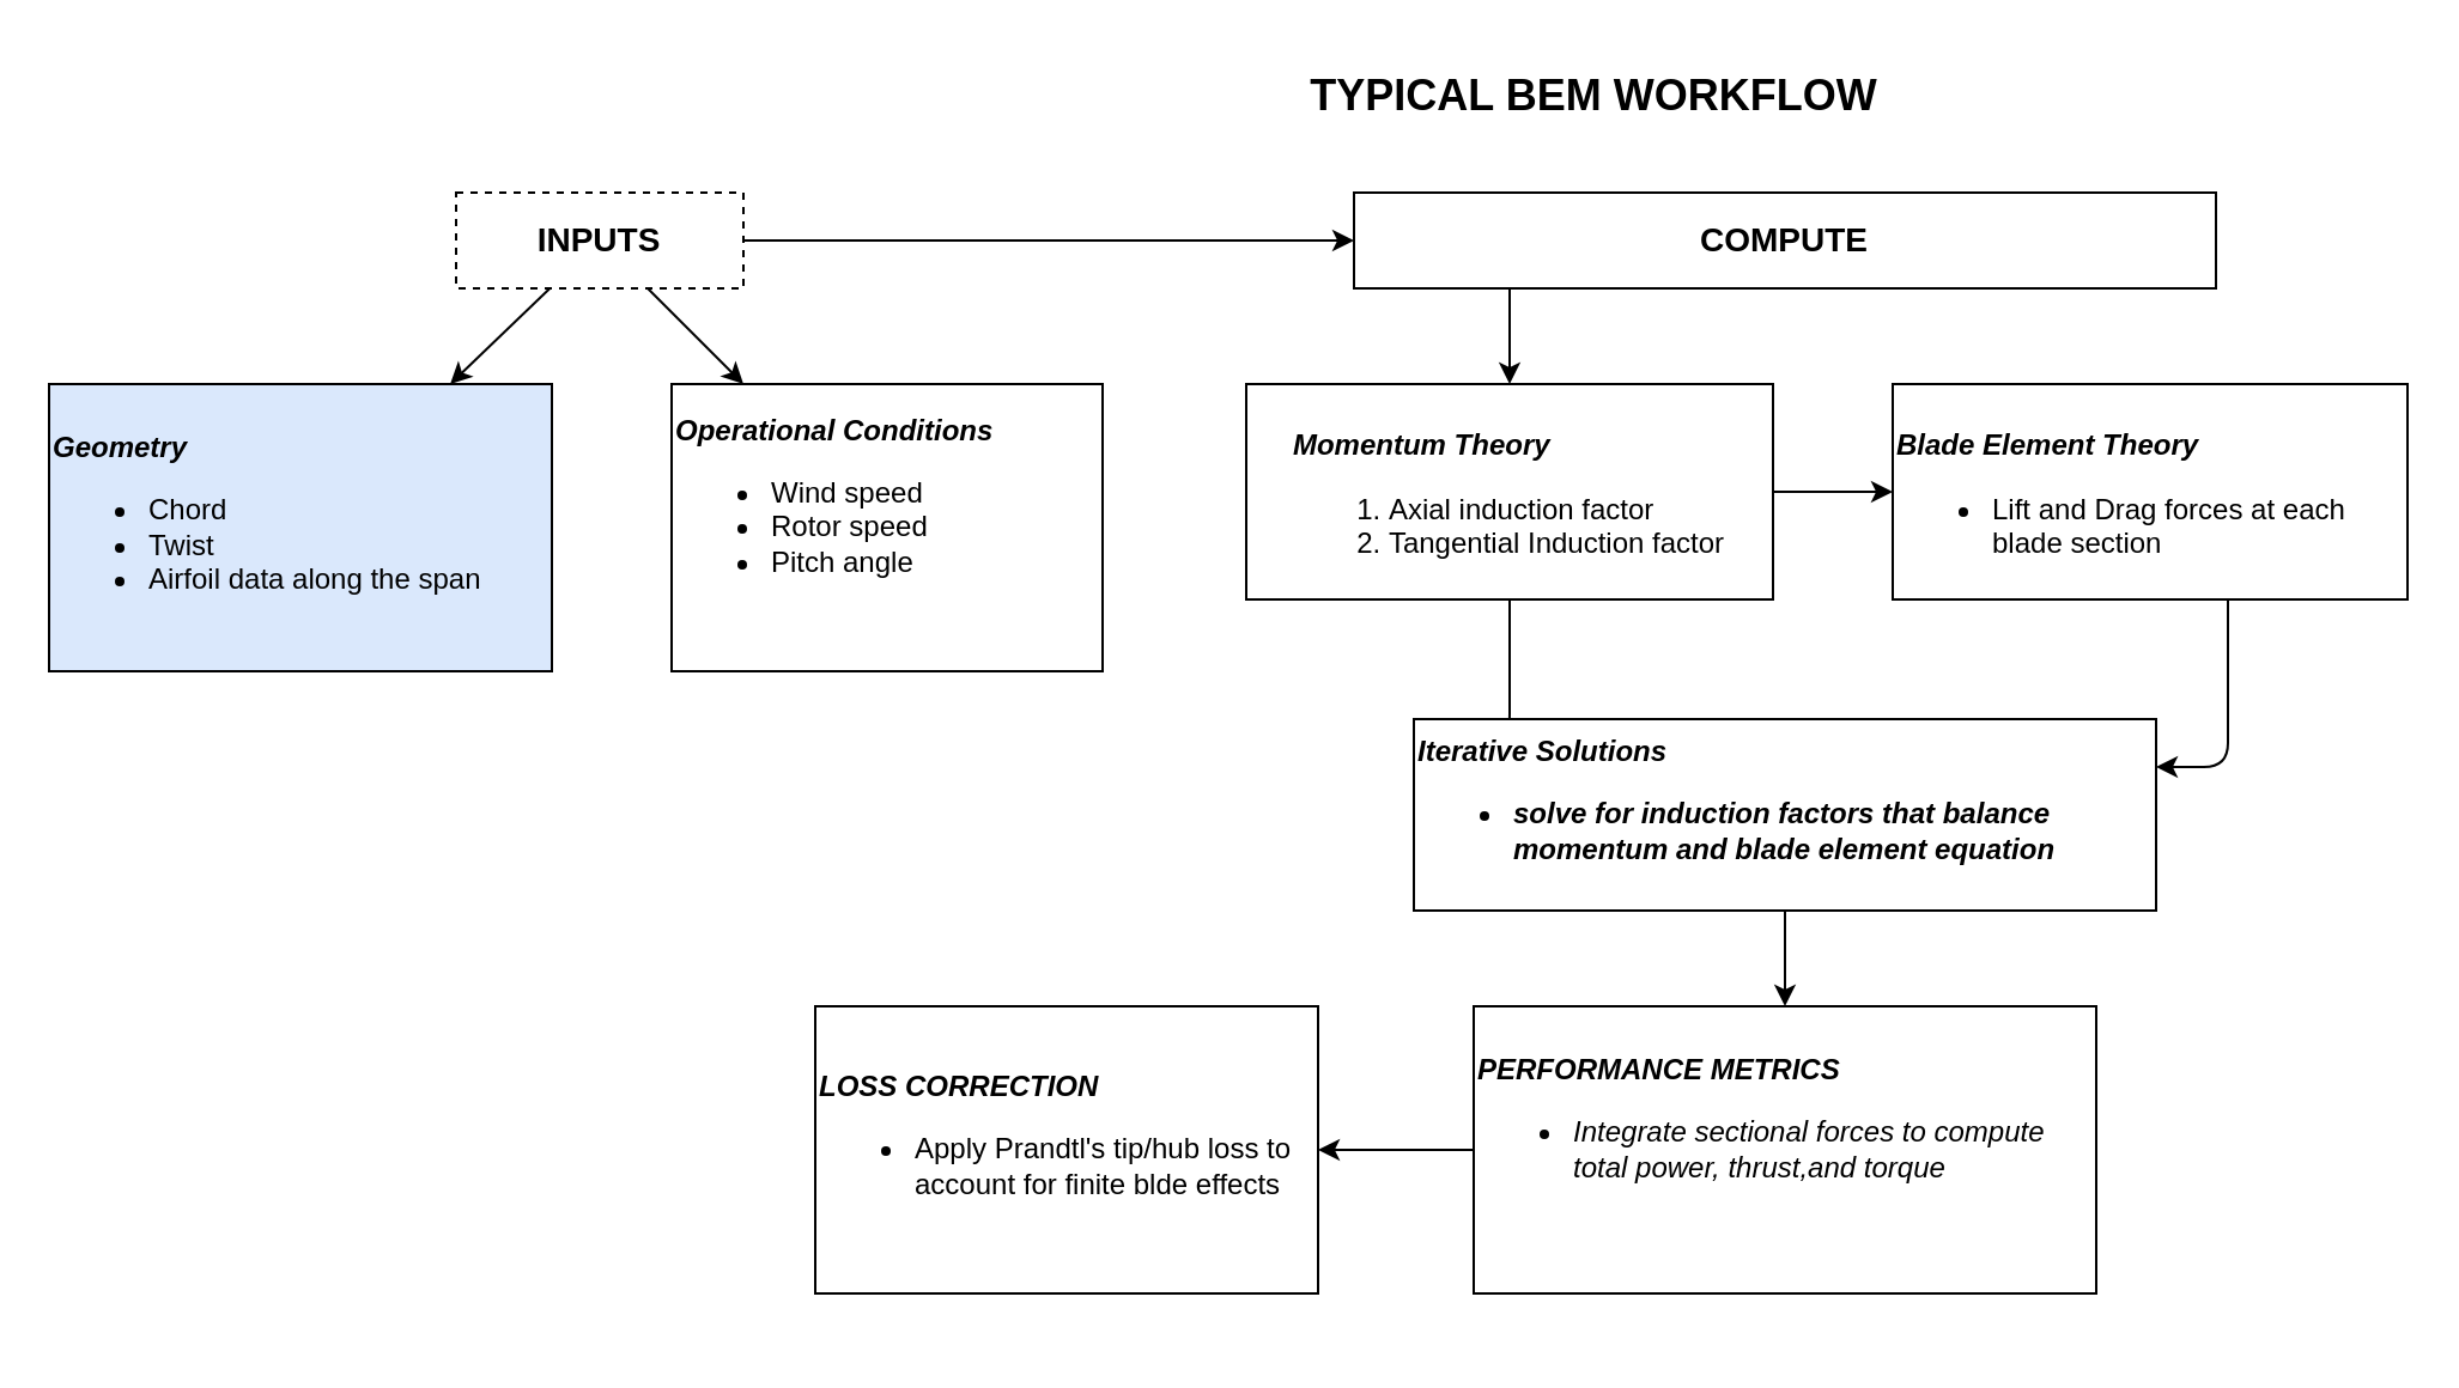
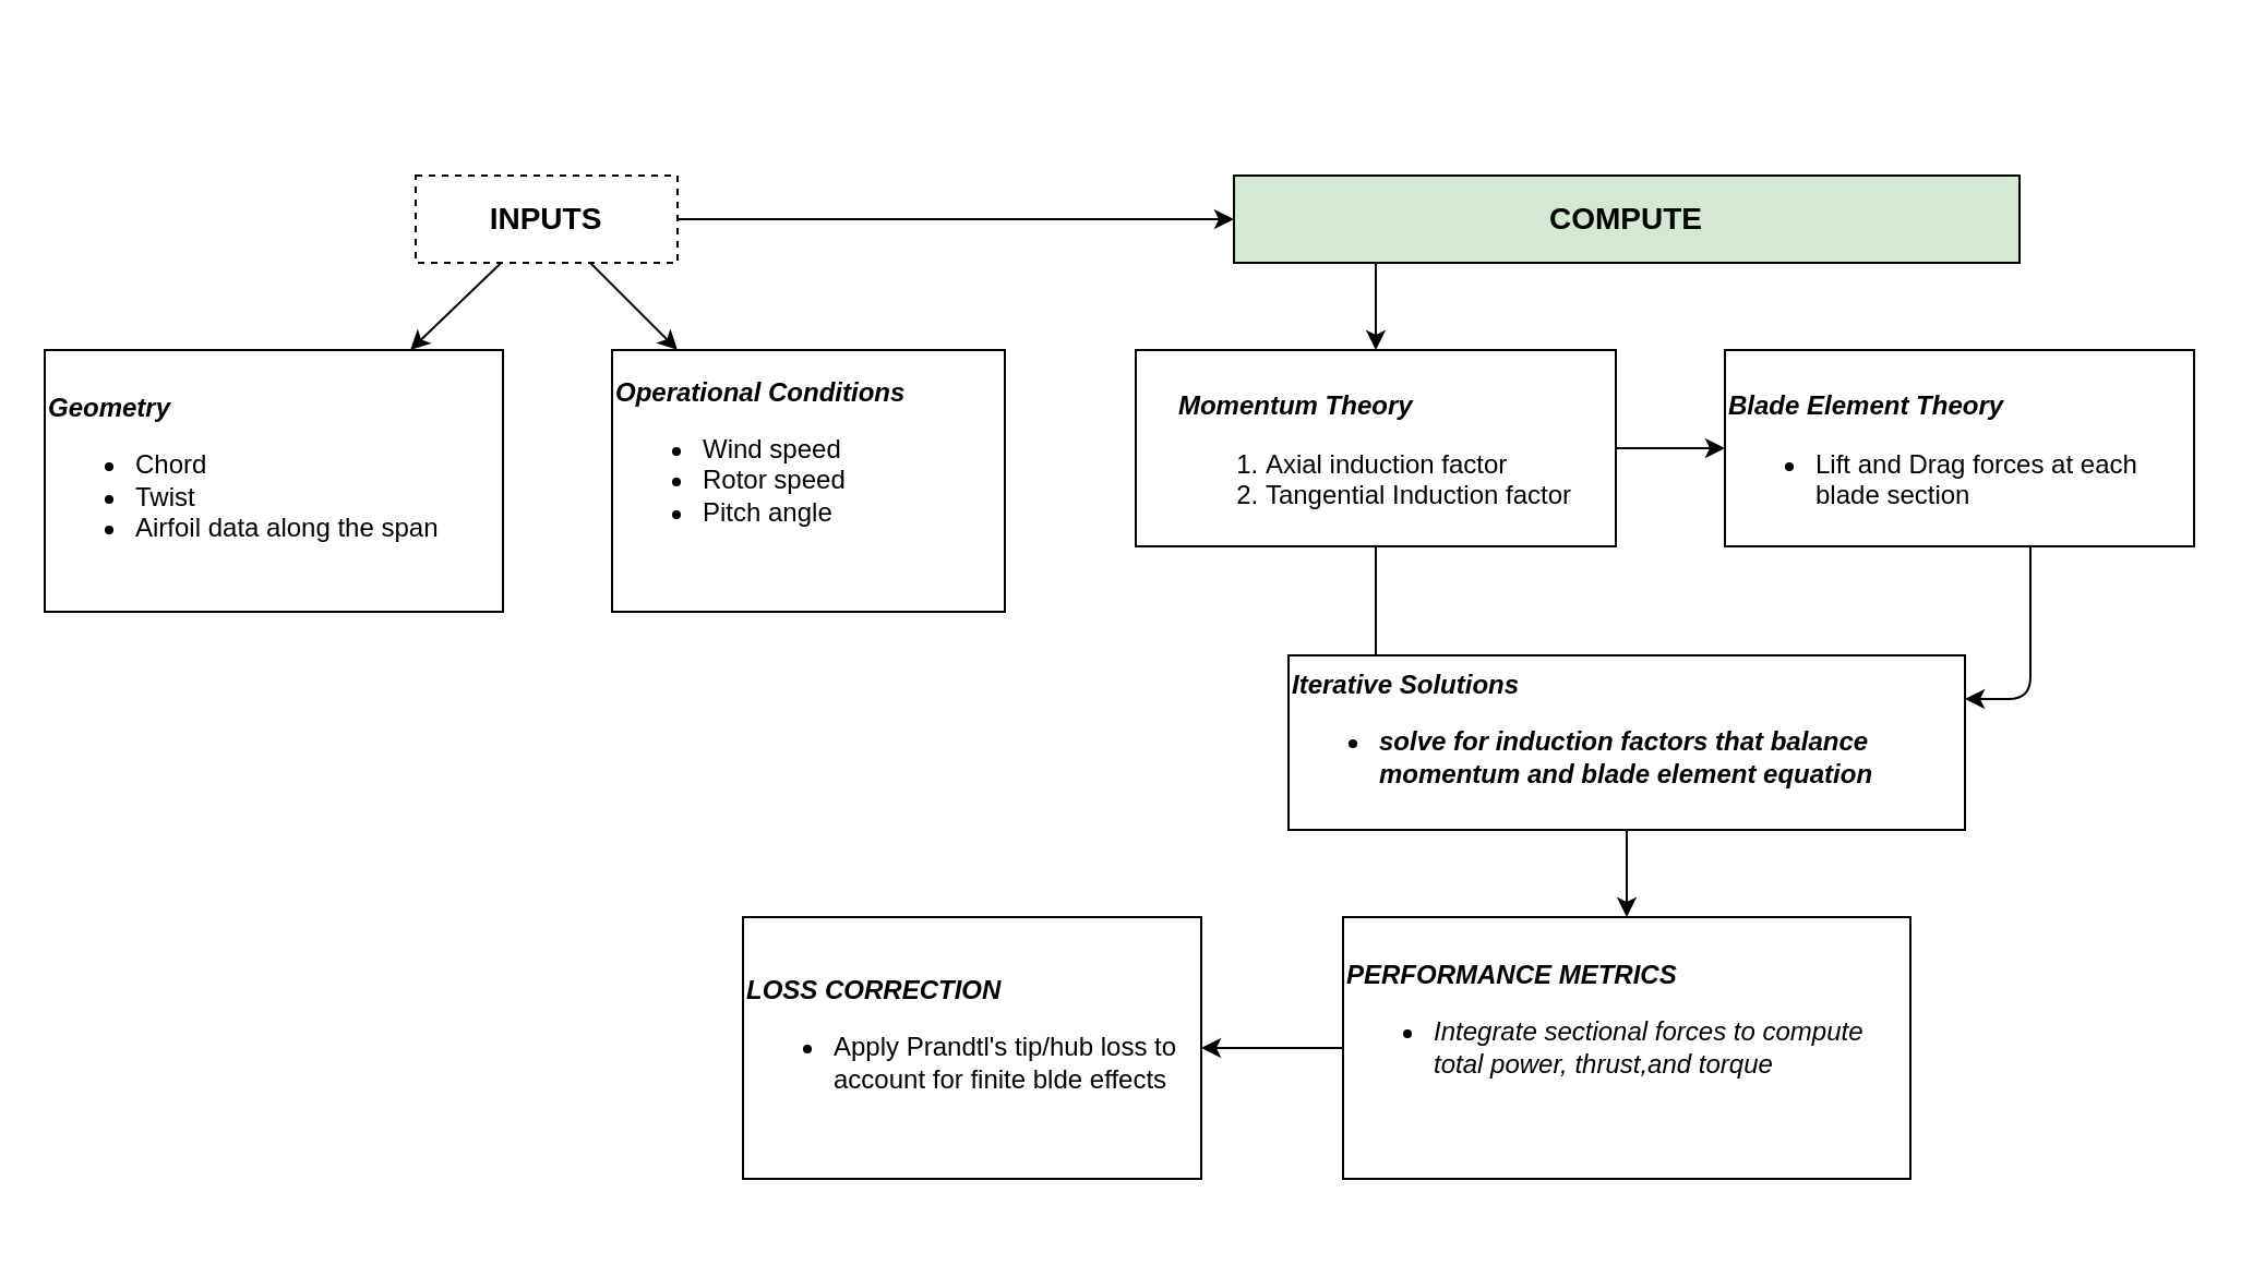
  <mxCell id="0" />
  <mxCell id="1" parent="0" />
  <mxCell id="2" value="" style="edgeStyle=none;html=1;" parent="1" source="5" target="6" edge="1"><mxGeometry relative="1" as="geometry" /></mxCell>
  <mxCell id="3" value="" style="edgeStyle=none;html=1;" parent="1" source="5" target="8" edge="1"><mxGeometry relative="1" as="geometry" /></mxCell>
  <mxCell id="4" value="" style="edgeStyle=none;html=1;" parent="1" source="5" target="21" edge="1"><mxGeometry relative="1" as="geometry" /></mxCell>
  <mxCell id="5" value="&lt;b&gt;&lt;font style=&quot;font-size: 14px;&quot;&gt;INPUTS&lt;/font&gt;&lt;/b&gt;" style="whiteSpace=wrap;html=1;dashed=1;" parent="1" vertex="1"><mxGeometry x="190" y="80" width="120" height="40" as="geometry" /></mxCell>
- <mxCell id="6" value="&lt;div&gt;&lt;b&gt;&lt;i&gt;Geometry&lt;/i&gt;&lt;/b&gt;&lt;/div&gt;&lt;ul&gt;&lt;li&gt;&lt;span style=&quot;background-color: transparent;&quot;&gt;Chord&lt;/span&gt;&lt;/li&gt;&lt;li&gt;Twist&lt;/li&gt;&lt;li&gt;Airfoil data along the span&lt;/li&gt;&lt;/ul&gt;" style="whiteSpace=wrap;html=1;align=left;fillColor=#dae8fc;" parent="1" vertex="1"><mxGeometry x="20" y="160" width="210" height="120" as="geometry" /></mxCell>
+ <mxCell id="6" value="&lt;div&gt;&lt;b&gt;&lt;i&gt;Geometry&lt;/i&gt;&lt;/b&gt;&lt;/div&gt;&lt;ul&gt;&lt;li&gt;&lt;span style=&quot;background-color: transparent;&quot;&gt;Chord&lt;/span&gt;&lt;/li&gt;&lt;li&gt;Twist&lt;/li&gt;&lt;li&gt;Airfoil data along the span&lt;/li&gt;&lt;/ul&gt;" style="whiteSpace=wrap;html=1;align=left;" parent="1" vertex="1"><mxGeometry x="20" y="160" width="210" height="120" as="geometry" /></mxCell>
  <mxCell id="7" style="edgeStyle=none;html=1;exitX=1;exitY=0.5;exitDx=0;exitDy=0;" parent="1" source="8" edge="1"><mxGeometry relative="1" as="geometry"><mxPoint x="750" y="110" as="targetPoint" /></mxGeometry></mxCell>
- <mxCell id="8" value="&lt;b&gt;&lt;font style=&quot;font-size: 14px;&quot;&gt;COMPUTE&lt;/font&gt;&lt;/b&gt;" style="whiteSpace=wrap;html=1;" parent="1" vertex="1"><mxGeometry x="565" y="80" width="360" height="40" as="geometry" /></mxCell>
+ <mxCell id="8" value="&lt;b&gt;&lt;font style=&quot;font-size: 14px;&quot;&gt;COMPUTE&lt;/font&gt;&lt;/b&gt;" style="whiteSpace=wrap;html=1;fillColor=#d5e8d4;" parent="1" vertex="1"><mxGeometry x="565" y="80" width="360" height="40" as="geometry" /></mxCell>
  <mxCell id="9" value="" style="edgeStyle=none;html=1;" edge="1" parent="1" target="11"><mxGeometry relative="1" as="geometry"><mxPoint x="630" y="120" as="sourcePoint" /></mxGeometry></mxCell>
  <mxCell id="10" value="" style="edgeStyle=none;html=1;entryX=0.129;entryY=0.125;entryDx=0;entryDy=0;entryPerimeter=0;" edge="1" parent="1" source="11" target="16"><mxGeometry relative="1" as="geometry" /></mxCell>
  <mxCell id="11" value="&lt;div&gt;&lt;br&gt;&lt;/div&gt;&lt;div style=&quot;text-align: left;&quot;&gt;&lt;i&gt;&lt;b&gt;Momentum Theory&lt;/b&gt;&lt;/i&gt;&lt;/div&gt;&lt;div&gt;&lt;div&gt;&lt;ol&gt;&lt;li style=&quot;text-align: left;&quot;&gt;Axial induction factor&lt;/li&gt;&lt;li&gt;Tangential Induction factor&lt;/li&gt;&lt;/ol&gt;&lt;/div&gt;&lt;/div&gt;" style="whiteSpace=wrap;html=1;align=center;rotation=0;" parent="1" vertex="1"><mxGeometry x="520" y="160" width="220" height="90" as="geometry" /></mxCell>
  <mxCell id="12" value="" style="edgeStyle=none;html=1;entryX=1;entryY=0.25;entryDx=0;entryDy=0;" parent="1" target="16" edge="1"><mxGeometry relative="1" as="geometry"><mxPoint x="930" y="250" as="sourcePoint" /><mxPoint x="936" y="332.439" as="targetPoint" /><Array as="points"><mxPoint x="930" y="320" /></Array></mxGeometry></mxCell>
  <mxCell id="13" value="" style="edgeStyle=none;html=1;" edge="1" parent="1" source="11" target="14"><mxGeometry relative="1" as="geometry" /></mxCell>
  <mxCell id="14" value="&lt;div&gt;&lt;br&gt;&lt;/div&gt;&lt;i&gt;&lt;b&gt;Blade Element Theory&lt;/b&gt;&lt;/i&gt;&lt;br&gt;&lt;div&gt;&lt;div&gt;&lt;ul&gt;&lt;li&gt;Lift and Drag forces at each blade section&lt;/li&gt;&lt;/ul&gt;&lt;/div&gt;&lt;/div&gt;" style="whiteSpace=wrap;html=1;align=left;" parent="1" vertex="1"><mxGeometry x="790" y="160" width="215" height="90" as="geometry" /></mxCell>
  <mxCell id="15" value="" style="edgeStyle=none;html=1;" parent="1" source="16" target="19" edge="1"><mxGeometry relative="1" as="geometry" /></mxCell>
  <mxCell id="16" value="&lt;i&gt;&lt;b&gt;Iterative Solutions&lt;/b&gt;&lt;/i&gt;&lt;div&gt;&lt;ul&gt;&lt;li&gt;&lt;b&gt;&lt;i&gt;solve for induction factors that balance momentum and blade element equation&lt;/i&gt;&lt;/b&gt;&lt;/li&gt;&lt;/ul&gt;&lt;/div&gt;" style="whiteSpace=wrap;html=1;align=left;" parent="1" vertex="1"><mxGeometry x="590" y="300" width="310" height="80" as="geometry" /></mxCell>
  <mxCell id="17" value="" style="edgeStyle=none;html=1;" parent="1" source="19" target="18" edge="1"><mxGeometry relative="1" as="geometry" /></mxCell>
  <mxCell id="18" value="&lt;i&gt;&lt;b&gt;LOSS CORRECTION&lt;/b&gt;&lt;/i&gt;&lt;div&gt;&lt;div&gt;&lt;ul&gt;&lt;li&gt;Apply Prandtl's tip/hub loss to account for finite blde effects&lt;/li&gt;&lt;/ul&gt;&lt;/div&gt;&lt;/div&gt;" style="whiteSpace=wrap;html=1;align=left;" parent="1" vertex="1"><mxGeometry x="340" y="420" width="210" height="120" as="geometry" /></mxCell>
  <mxCell id="19" value="&lt;div style=&quot;&quot;&gt;&lt;span style=&quot;background-color: transparent;&quot;&gt;&lt;br&gt;&lt;/span&gt;&lt;/div&gt;&lt;div style=&quot;&quot;&gt;&lt;br&gt;&lt;/div&gt;&lt;div style=&quot;&quot;&gt;&lt;br&gt;&lt;/div&gt;&lt;div style=&quot;&quot;&gt;&lt;br&gt;&lt;/div&gt;&lt;div style=&quot;&quot;&gt;&lt;b&gt;&lt;i&gt;PERFORMANCE METRICS&lt;/i&gt;&lt;/b&gt;&lt;/div&gt;&lt;div style=&quot;&quot;&gt;&lt;ul&gt;&lt;li&gt;&lt;i style=&quot;background-color: transparent;&quot;&gt;Integrate sectional forces to compute&amp;nbsp; total power, thrust,and torque&lt;/i&gt;&lt;/li&gt;&lt;/ul&gt;&lt;/div&gt;&lt;div style=&quot;&quot;&gt;&lt;span style=&quot;background-color: transparent;&quot;&gt;&lt;br&gt;&lt;/span&gt;&lt;/div&gt;&lt;div style=&quot;&quot;&gt;&lt;span style=&quot;background-color: transparent;&quot;&gt;&lt;br&gt;&lt;/span&gt;&lt;/div&gt;&lt;div style=&quot;&quot;&gt;&lt;span style=&quot;background-color: transparent;&quot;&gt;&lt;br&gt;&lt;/span&gt;&lt;/div&gt;&lt;div style=&quot;&quot;&gt;&lt;span style=&quot;background-color: transparent;&quot;&gt;&lt;br&gt;&lt;/span&gt;&lt;/div&gt;&lt;div style=&quot;&quot;&gt;&lt;span style=&quot;background-color: transparent;&quot;&gt;&lt;br&gt;&lt;/span&gt;&lt;/div&gt;" style="whiteSpace=wrap;html=1;align=left;" parent="1" vertex="1"><mxGeometry x="615" y="420" width="260" height="120" as="geometry" /></mxCell>
- <mxCell id="20" value="&lt;b&gt;&lt;font style=&quot;font-size: 18px;&quot;&gt;TYPICAL BEM WORKFLOW&lt;/font&gt;&lt;/b&gt;" style="text;html=1;align=center;verticalAlign=middle;resizable=0;points=[];autosize=1;strokeColor=none;fillColor=none;" parent="1" vertex="1"><mxGeometry x="535" y="20" width="260" height="40" as="geometry" /></mxCell>
  <mxCell id="21" value="&lt;span style=&quot;background-color: transparent;&quot;&gt;&lt;b&gt;&lt;i&gt;Operational Conditions&lt;/i&gt;&lt;/b&gt;&lt;/span&gt;&lt;div&gt;&lt;div&gt;&lt;ul&gt;&lt;li&gt;&lt;span style=&quot;background-color: transparent;&quot;&gt;Wind speed&lt;/span&gt;&lt;/li&gt;&lt;li&gt;&lt;span style=&quot;background-color: transparent;&quot;&gt;Rotor speed&lt;/span&gt;&lt;/li&gt;&lt;li&gt;&lt;span style=&quot;background-color: transparent;&quot;&gt;Pitch angle&lt;/span&gt;&lt;/li&gt;&lt;/ul&gt;&lt;/div&gt;&lt;div&gt;&lt;span style=&quot;background-color: transparent;&quot;&gt;&lt;br&gt;&lt;/span&gt;&lt;/div&gt;&lt;/div&gt;" style="whiteSpace=wrap;html=1;align=left;" parent="1" vertex="1"><mxGeometry x="280" y="160" width="180" height="120" as="geometry" /></mxCell>
